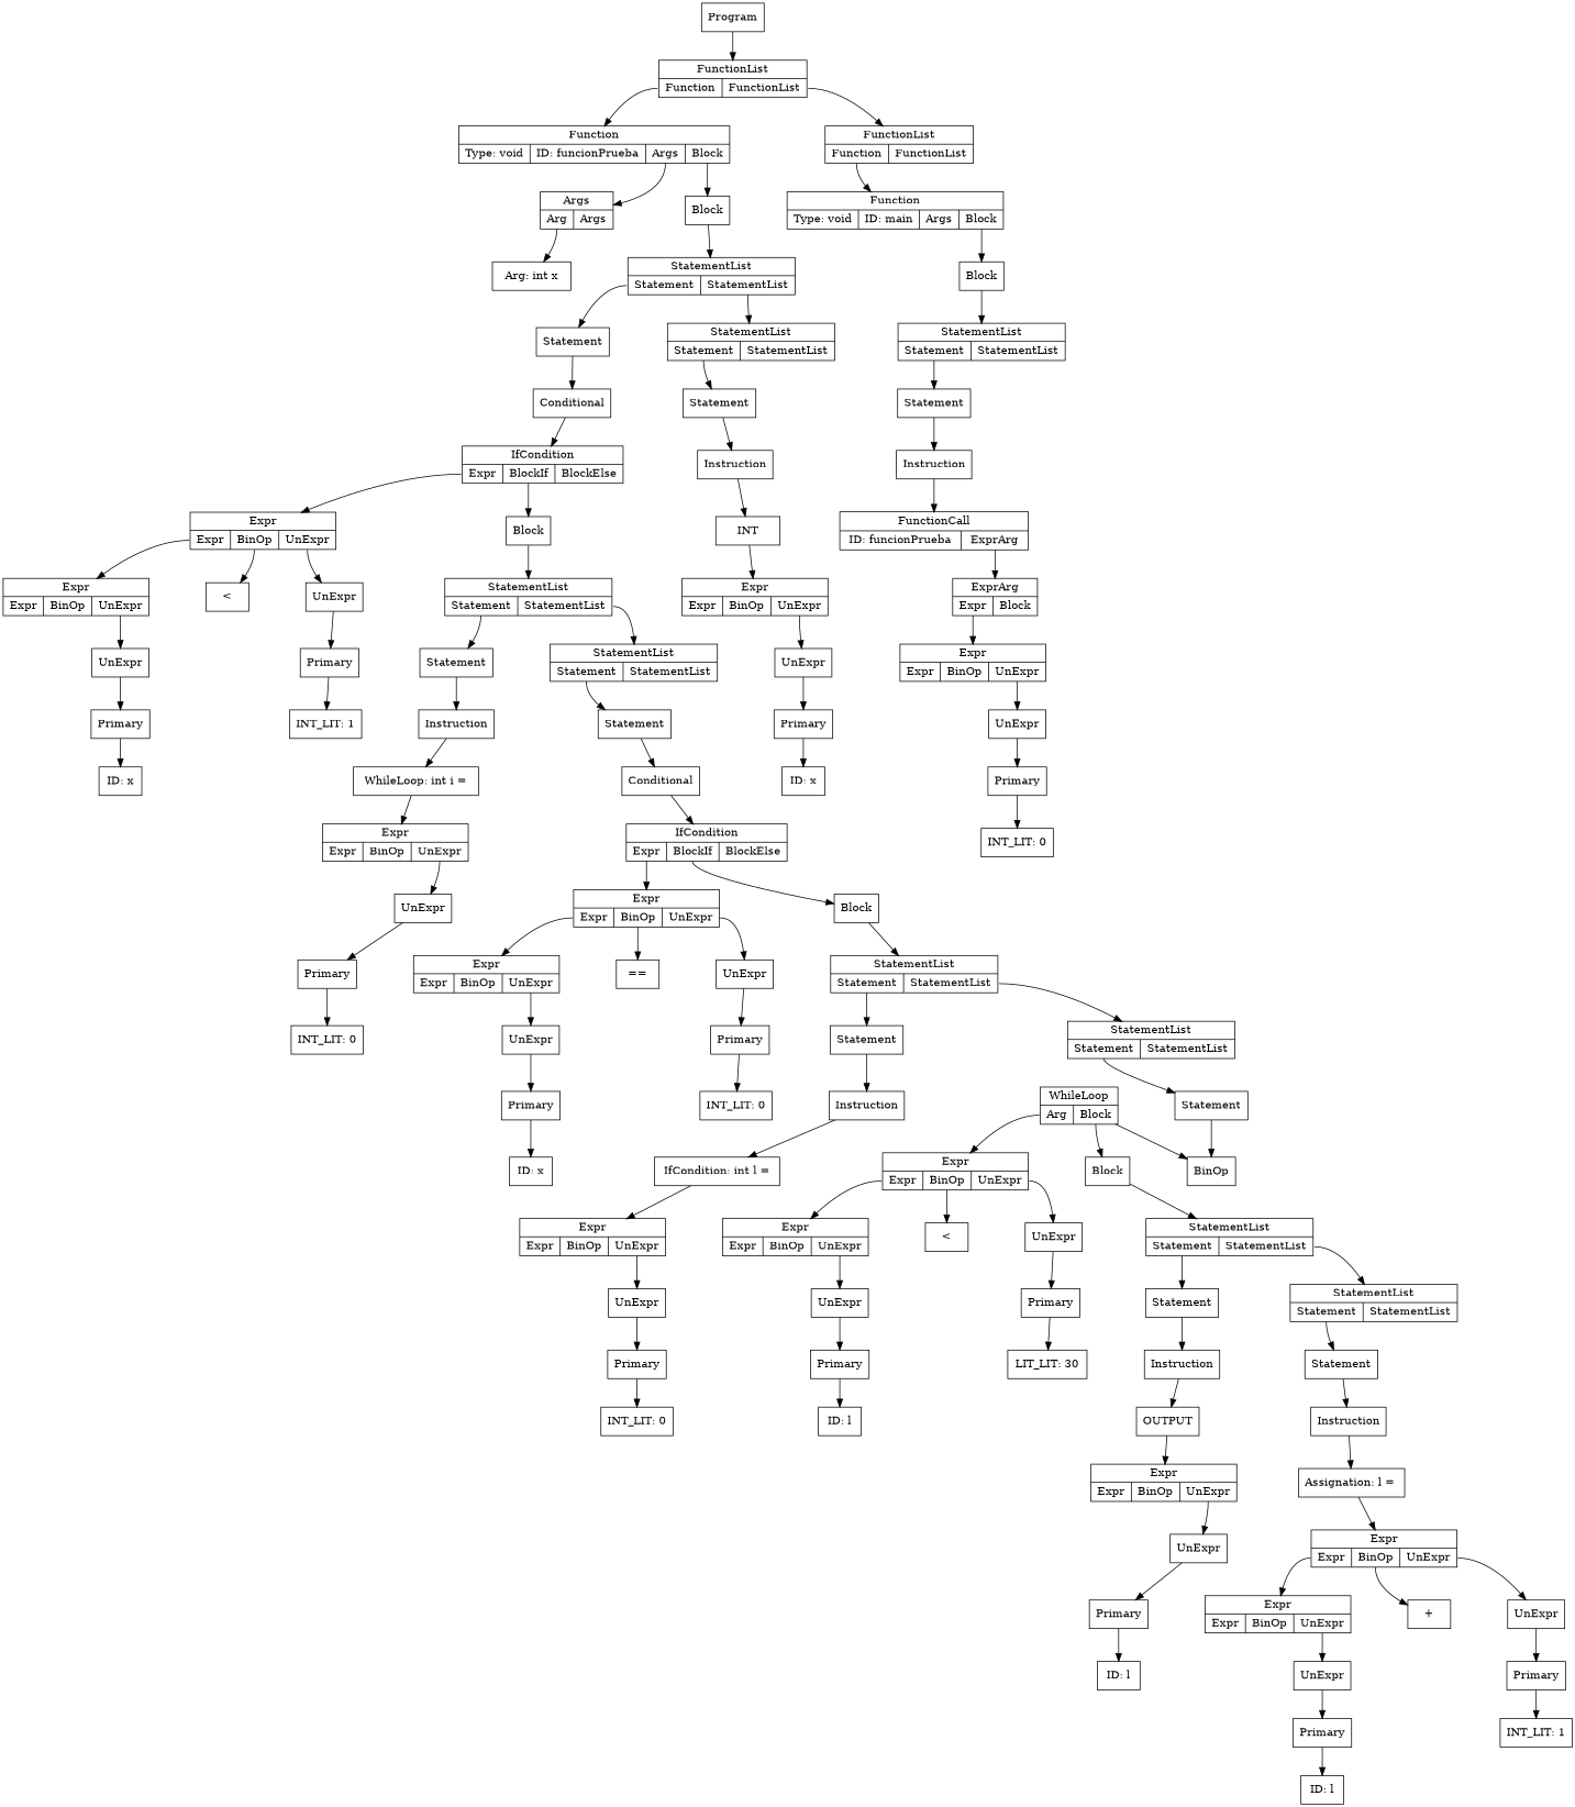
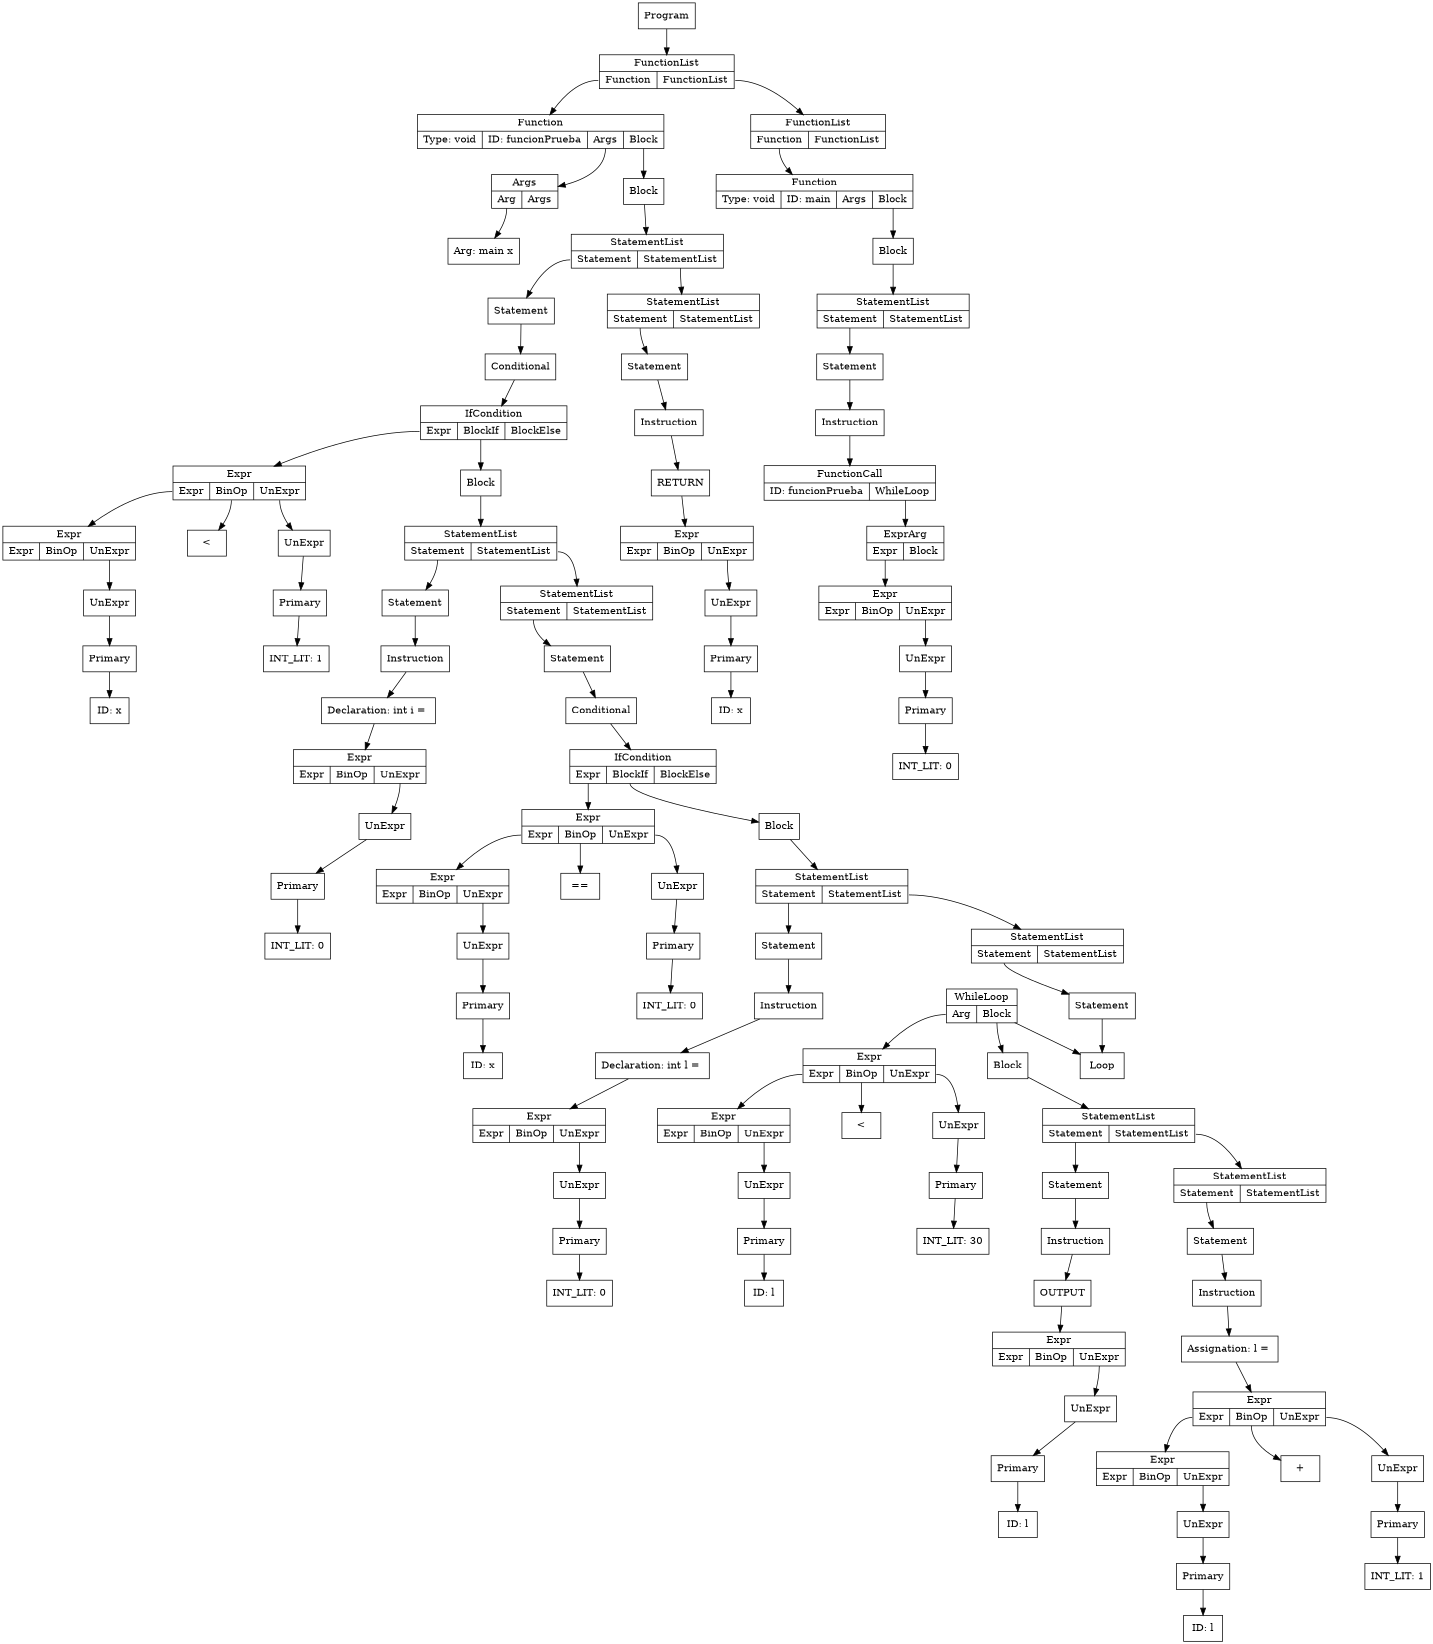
  digraph {
    nodesep=1
    node [shape=box]
-   n1 [label="Arg: int x"]
+   n1 [label="Arg: main x"]
    n2 [label="{Args | {<a>Arg | <as> Args}}" shape=record]
    n3 [label=Primary]
    n4 [label="ID: x"]
    n5 [label=UnExpr]
    n6 [label="{Expr | {<e>Expr | <bo>BinOp | <ue>UnExpr}}" shape=record]
    n7 [label=Primary]
    n8 [label="INT_LIT: 1"]
    n9 [label=UnExpr]
    n10 [label="{Expr | {<e>Expr | <bo>BinOp | <ue>UnExpr}}" shape=record]
    n11 [label="<"]
    n12 [label=Primary]
    n13 [label="INT_LIT: 0"]
    n14 [label=UnExpr]
    n15 [label="{Expr | {<e>Expr | <bo>BinOp | <ue>UnExpr}}" shape=record]
-   n16 [label="WhileLoop: int i ="]
+   n16 [label="Declaration: int i = "]
    n17 [label=Instruction]
    n18 [label=Statement]
    n19 [label=Primary]
    n20 [label="ID: x"]
    n21 [label=UnExpr]
    n22 [label="{Expr | {<e>Expr | <bo>BinOp | <ue>UnExpr}}" shape=record]
    n23 [label=Primary]
    n24 [label="INT_LIT: 0"]
    n25 [label=UnExpr]
    n26 [label="{Expr | {<e>Expr | <bo>BinOp | <ue>UnExpr}}" shape=record]
    n27 [label="=="]
    n28 [label=Primary]
    n29 [label="INT_LIT: 0"]
    n30 [label=UnExpr]
    n31 [label="{Expr | {<e>Expr | <bo>BinOp | <ue>UnExpr}}" shape=record]
-   n32 [label="IfCondition: int l ="]
+   n32 [label="Declaration: int l = "]
    n33 [label=Instruction]
    n34 [label=Statement]
    n35 [label=Primary]
    n36 [label="ID: l"]
    n37 [label=UnExpr]
    n38 [label="{Expr | {<e>Expr | <bo>BinOp | <ue>UnExpr}}" shape=record]
    n39 [label=Primary]
-   n40 [label="LIT_LIT: 30"]
+   n40 [label="INT_LIT: 30"]
    n41 [label=UnExpr]
    n42 [label="{Expr | {<e>Expr | <bo>BinOp | <ue>UnExpr}}" shape=record]
    n43 [label="<"]
    n44 [label=Primary]
    n45 [label="ID: l"]
    n46 [label=UnExpr]
    n47 [label="{Expr | {<e>Expr | <bo>BinOp | <ue>UnExpr}}" shape=record]
    n48 [label=Instruction]
    n49 [label=OUTPUT]
    n50 [label=Statement]
    n51 [label=Primary]
    n52 [label="ID: l"]
    n53 [label=UnExpr]
    n54 [label="{Expr | {<e>Expr | <bo>BinOp | <ue>UnExpr}}" shape=record]
    n55 [label=Primary]
    n56 [label="INT_LIT: 1"]
    n57 [label=UnExpr]
    n58 [label="{Expr | {<e>Expr | <bo>BinOp | <ue>UnExpr}}" shape=record]
    n59 [label="+"]
    n60 [label="Assignation: l = "]
    n61 [label=Instruction]
    n62 [label=Statement]
    n63 [label="{StatementList | {<s>Statement | <sl>StatementList}}" shape=record]
    n64 [label="{StatementList | {<s>Statement | <sl>StatementList}}" shape=record]
    n65 [label=Block]
    n66 [label="{WhileLoop | {<e>Arg | <b>Block}}" shape=record]
-   n67 [label=BinOp]
+   n67 [label=Loop]
    n68 [label=Statement]
    n69 [label="{StatementList | {<s>Statement | <sl>StatementList}}" shape=record]
    n70 [label="{StatementList | {<s>Statement | <sl>StatementList}}" shape=record]
    n71 [label=Block]
    n72 [label="{IfCondition | {<e>Expr | <b1>BlockIf | <b2>BlockElse}}" shape=record]
    n73 [label=Conditional]
    n74 [label=Statement]
    n75 [label="{StatementList | {<s>Statement | <sl>StatementList}}" shape=record]
    n76 [label="{StatementList | {<s>Statement | <sl>StatementList}}" shape=record]
    n77 [label=Block]
    n78 [label="{IfCondition | {<e>Expr | <b1>BlockIf | <b2>BlockElse}}" shape=record]
    n79 [label=Conditional]
    n80 [label=Statement]
    n81 [label=Primary]
    n82 [label="ID: x"]
    n83 [label=UnExpr]
    n84 [label="{Expr | {<e>Expr | <bo>BinOp | <ue>UnExpr}}" shape=record]
    n85 [label=Instruction]
-   n86 [label=INT]
+   n86 [label=RETURN]
    n87 [label=Statement]
    n88 [label="{StatementList | {<s>Statement | <sl>StatementList}}" shape=record]
    n89 [label="{StatementList | {<s>Statement | <sl>StatementList}}" shape=record]
    n90 [label=Block]
    n91 [label="{Function | {Type: void | ID: funcionPrueba | <a>Args | <b>Block}}" shape=record]
    n92 [label=Primary]
    n93 [label="INT_LIT: 0"]
    n94 [label=UnExpr]
    n95 [label="{Expr | {<e>Expr | <bo>BinOp | <ue>UnExpr}}" shape=record]
    n96 [label="{ExprArg | {<e>Expr | <el>Block}}" shape=record]
-   n97 [label="{FunctionCall | { ID: funcionPrueba | <e>ExprArg}}" shape=record]
+   n97 [label="{FunctionCall | { ID: funcionPrueba | <e>WhileLoop}}" shape=record]
    n98 [label=Instruction]
    n99 [label=Statement]
    n100 [label="{StatementList | {<s>Statement | <sl>StatementList}}" shape=record]
    n101 [label=Block]
    n102 [label="{Function | {Type: void | ID: main | <a>Args | <b>Block}}" shape=record]
    n103 [label="{FunctionList | {<f> Function | <fl> FunctionList}}" shape=record]
    n104 [label="{FunctionList | {<f> Function | <fl> FunctionList}}" shape=record]
    n105 [label=Program]
    n2 -> n1 [tailport=a]
    n3 -> n4
    n5 -> n3
    n6 -> n5 [tailport=ue]
    n7 -> n8
    n9 -> n7
    n10 -> n6 [tailport=e]
    n10 -> n9 [tailport=ue]
    n10 -> n11 [tailport=bo]
    n12 -> n13
    n14 -> n12
    n15 -> n14 [tailport=ue]
    n16 -> n15
    n17 -> n16
    n18 -> n17
    n19 -> n20
    n21 -> n19
    n22 -> n21 [tailport=ue]
    n23 -> n24
    n25 -> n23
    n26 -> n22 [tailport=e]
    n26 -> n25 [tailport=ue]
    n26 -> n27 [tailport=bo]
    n28 -> n29
    n30 -> n28
    n31 -> n30 [tailport=ue]
    n32 -> n31
    n33 -> n32
    n34 -> n33
    n35 -> n36
    n37 -> n35
    n38 -> n37 [tailport=ue]
    n39 -> n40
    n41 -> n39
    n42 -> n38 [tailport=e]
    n42 -> n41 [tailport=ue]
    n42 -> n43 [tailport=bo]
    n44 -> n45
    n46 -> n44
    n47 -> n46 [tailport=ue]
    n48 -> n49
    n49 -> n47
    n50 -> n48
    n51 -> n52
    n53 -> n51
    n54 -> n53 [tailport=ue]
    n55 -> n56
    n57 -> n55
    n58 -> n54 [tailport=e]
    n58 -> n57 [tailport=ue]
    n58 -> n59 [tailport=bo]
    n60 -> n58
    n61 -> n60
    n62 -> n61
    n63 -> n62 [tailport=s]
    n64 -> n50 [tailport=s]
    n64 -> n63 [tailport=sl]
    n65 -> n64
    n66 -> n42 [tailport=e]
    n66 -> n65 [tailport=b]
    n66 -> n67
    n68 -> n67
    n69 -> n68 [tailport=s]
    n70 -> n34 [tailport=s]
    n70 -> n69 [tailport=sl]
    n71 -> n70
    n72 -> n26 [tailport=e]
    n72 -> n71 [tailport=b1]
    n73 -> n72
    n74 -> n73
    n75 -> n74 [tailport=s]
    n76 -> n18 [tailport=s]
    n76 -> n75 [tailport=sl]
    n77 -> n76
    n78 -> n10 [tailport=e]
    n78 -> n77 [tailport=b1]
    n79 -> n78
    n80 -> n79
    n81 -> n82
    n83 -> n81
    n84 -> n83 [tailport=ue]
    n85 -> n86
    n86 -> n84
    n87 -> n85
    n88 -> n87 [tailport=s]
    n89 -> n80 [tailport=s]
    n89 -> n88 [tailport=sl]
    n90 -> n89
    n91 -> n2 [tailport=a]
    n91 -> n90 [tailport=b]
    n92 -> n93
    n94 -> n92
    n95 -> n94 [tailport=ue]
    n96 -> n95 [tailport=e]
    n97 -> n96 [tailport=e]
    n98 -> n97
    n99 -> n98
    n100 -> n99 [tailport=s]
    n101 -> n100
    n102 -> n101 [tailport=b]
    n103 -> n102 [tailport=f]
    n104 -> n91 [tailport=f]
    n104 -> n103 [tailport=fl]
    n105 -> n104
  }
